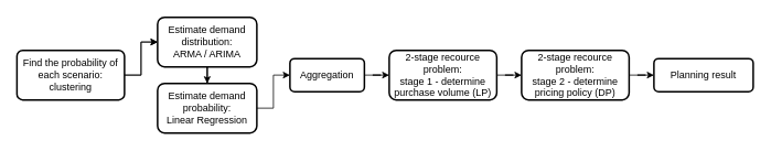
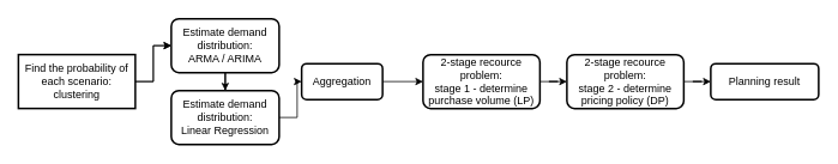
  <mxCell id="0" />
  <mxCell id="1" parent="0" />
  <mxCell id="2" value="" style="edgeStyle=orthogonalEdgeStyle;rounded=0;orthogonalLoop=1;jettySize=auto;html=1;" parent="1" source="4" target="6" edge="1"><mxGeometry relative="1" as="geometry" /></mxCell>
  <mxCell id="3" value="" style="edgeStyle=orthogonalEdgeStyle;rounded=0;orthogonalLoop=1;jettySize=auto;html=1;" parent="1" source="4" target="6" edge="1"><mxGeometry relative="1" as="geometry" /></mxCell>
- <mxCell id="4" value="Find the probability of each scenario:&lt;br&gt;clustering" style="rounded=1;whiteSpace=wrap;html=1;absoluteArcSize=1;arcSize=14;strokeWidth=2;" parent="1" vertex="1"><mxGeometry x="20" y="60" width="130" height="60" as="geometry" /></mxCell>
+ <mxCell id="4" value="Find the probability of each scenario:&lt;br&gt;clustering" style="whiteSpace=wrap;html=1;absoluteArcSize=1;arcSize=14;strokeWidth=2;rounded=0;" parent="1" vertex="1"><mxGeometry x="20" y="60" width="130" height="60" as="geometry" /></mxCell>
  <mxCell id="5" value="" style="edgeStyle=orthogonalEdgeStyle;rounded=0;orthogonalLoop=1;jettySize=auto;html=1;" parent="1" source="6" target="8" edge="1"><mxGeometry relative="1" as="geometry" /></mxCell>
  <mxCell id="6" value="Estimate demand distribution:&lt;br&gt;ARMA / ARIMA" style="whiteSpace=wrap;html=1;rounded=1;strokeWidth=2;arcSize=14;" parent="1" vertex="1"><mxGeometry x="190" y="20" width="120" height="60" as="geometry" /></mxCell>
  <mxCell id="7" style="edgeStyle=orthogonalEdgeStyle;rounded=0;orthogonalLoop=1;jettySize=auto;html=1;exitX=1;exitY=0.5;exitDx=0;exitDy=0;entryX=0;entryY=0.5;entryDx=0;entryDy=0;" parent="1" source="8" target="10" edge="1"><mxGeometry relative="1" as="geometry" /></mxCell>
- <mxCell id="8" value="Estimate demand probability:&lt;br&gt;Linear Regression" style="whiteSpace=wrap;html=1;rounded=1;strokeWidth=2;arcSize=14;" parent="1" vertex="1"><mxGeometry x="190" y="100" width="120" height="60" as="geometry" /></mxCell>
+ <mxCell id="8" value="Estimate demand distribution:&lt;br&gt;Linear Regression" style="whiteSpace=wrap;html=1;rounded=1;strokeWidth=2;arcSize=14;" parent="1" vertex="1"><mxGeometry x="190" y="100" width="120" height="60" as="geometry" /></mxCell>
  <mxCell id="9" value="" style="edgeStyle=orthogonalEdgeStyle;rounded=0;orthogonalLoop=1;jettySize=auto;html=1;" parent="1" source="10" target="12" edge="1"><mxGeometry relative="1" as="geometry" /></mxCell>
- <mxCell id="10" value="Aggregation" style="whiteSpace=wrap;html=1;rounded=1;strokeWidth=2;arcSize=14;" parent="1" vertex="1"><mxGeometry x="350" y="70" width="90" height="40" as="geometry" /></mxCell>
+ <mxCell id="10" value="Aggregation" style="whiteSpace=wrap;html=1;rounded=1;strokeWidth=2;arcSize=14;" parent="1" vertex="1"><mxGeometry x="335" y="70" width="90" height="40" as="geometry" /></mxCell>
  <mxCell id="11" value="" style="edgeStyle=orthogonalEdgeStyle;rounded=0;orthogonalLoop=1;jettySize=auto;html=1;" parent="1" source="12" target="14" edge="1"><mxGeometry relative="1" as="geometry" /></mxCell>
  <mxCell id="12" value="2-stage recource problem:&lt;br&gt;stage 1 - determine purchase volume (LP)" style="whiteSpace=wrap;html=1;rounded=1;strokeWidth=2;arcSize=14;" parent="1" vertex="1"><mxGeometry x="470" y="60" width="130" height="60" as="geometry" /></mxCell>
  <mxCell id="13" value="" style="edgeStyle=orthogonalEdgeStyle;rounded=0;orthogonalLoop=1;jettySize=auto;html=1;" parent="1" source="14" target="15" edge="1"><mxGeometry relative="1" as="geometry" /></mxCell>
  <mxCell id="14" value="&lt;span&gt;2-stage recource problem:&lt;/span&gt;&lt;br&gt;&lt;span&gt;stage 2 - determine pricing policy (DP)&lt;/span&gt;" style="whiteSpace=wrap;html=1;rounded=1;strokeWidth=2;arcSize=14;" parent="1" vertex="1"><mxGeometry x="630" y="60" width="130" height="60" as="geometry" /></mxCell>
  <mxCell id="15" value="Planning result" style="whiteSpace=wrap;html=1;rounded=1;strokeWidth=2;arcSize=14;" parent="1" vertex="1"><mxGeometry x="790" y="70" width="120" height="40" as="geometry" /></mxCell>
